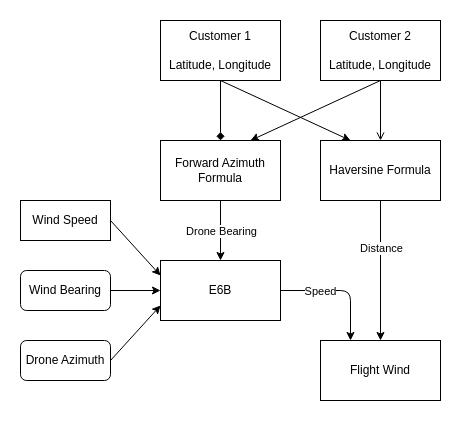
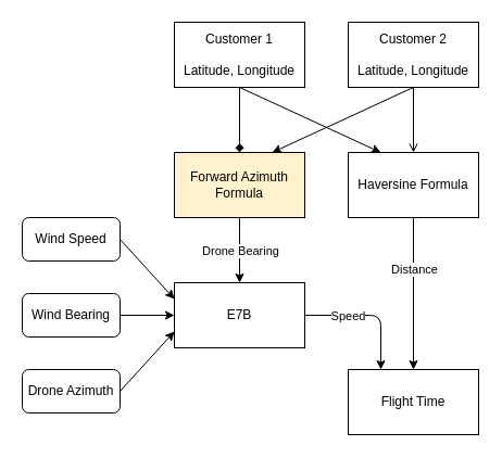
  <mxCell id="0" />
  <mxCell id="1" parent="0" />
  <mxCell id="2" value="Customer 2&lt;br&gt;&lt;br&gt;Latitude, Longitude" style="rounded=0;whiteSpace=wrap;html=1;" vertex="1" parent="1"><mxGeometry x="320" y="20" width="120" height="60" as="geometry" /></mxCell>
  <mxCell id="3" value="Customer 1&lt;br&gt;&lt;br&gt;Latitude, Longitude" style="rounded=0;whiteSpace=wrap;html=1;" vertex="1" parent="1"><mxGeometry x="160" y="20" width="120" height="60" as="geometry" /></mxCell>
  <mxCell id="4" value="Haversine Formula" style="rounded=0;whiteSpace=wrap;html=1;" vertex="1" parent="1"><mxGeometry x="320" y="140" width="120" height="60" as="geometry" /></mxCell>
- <mxCell id="5" value="Forward Azimuth Formula" style="rounded=0;whiteSpace=wrap;html=1;" vertex="1" parent="1"><mxGeometry x="160" y="140" width="120" height="60" as="geometry" /></mxCell>
- <mxCell id="6" value="E6B" style="rounded=0;whiteSpace=wrap;html=1;" vertex="1" parent="1"><mxGeometry x="160" y="260" width="120" height="60" as="geometry" /></mxCell>
- <mxCell id="7" value="Flight Wind" style="rounded=0;whiteSpace=wrap;html=1;" vertex="1" parent="1"><mxGeometry x="320" y="340" width="120" height="60" as="geometry" /></mxCell>
- <mxCell id="8" value="Wind Speed" style="whiteSpace=wrap;html=1;rounded=0;" vertex="1" parent="1"><mxGeometry x="20" y="200" width="90" height="40" as="geometry" /></mxCell>
+ <mxCell id="5" value="Forward Azimuth Formula" style="rounded=0;whiteSpace=wrap;html=1;fillColor=#fff2cc;" vertex="1" parent="1"><mxGeometry x="160" y="140" width="120" height="60" as="geometry" /></mxCell>
+ <mxCell id="6" value="E7B" style="rounded=0;whiteSpace=wrap;html=1;" vertex="1" parent="1"><mxGeometry x="160" y="260" width="120" height="60" as="geometry" /></mxCell>
+ <mxCell id="7" value="Flight Time" style="rounded=0;whiteSpace=wrap;html=1;" vertex="1" parent="1"><mxGeometry x="320" y="340" width="120" height="60" as="geometry" /></mxCell>
+ <mxCell id="8" value="Wind Speed" style="rounded=1;whiteSpace=wrap;html=1;" vertex="1" parent="1"><mxGeometry x="20" y="200" width="90" height="40" as="geometry" /></mxCell>
  <mxCell id="9" value="Drone Azimuth" style="rounded=1;whiteSpace=wrap;html=1;" vertex="1" parent="1"><mxGeometry x="20" y="340" width="90" height="40" as="geometry" /></mxCell>
  <mxCell id="10" value="Wind Bearing" style="rounded=1;whiteSpace=wrap;html=1;" vertex="1" parent="1"><mxGeometry x="20" y="270" width="90" height="40" as="geometry" /></mxCell>
  <mxCell id="11" value="" style="endArrow=open;html=1;exitX=0.5;exitY=1;exitDx=0;exitDy=0;entryX=0.5;entryY=0;entryDx=0;entryDy=0;" edge="1" parent="1" source="2" target="4"><mxGeometry width="50" height="50" relative="1" as="geometry"><mxPoint x="330" y="500" as="sourcePoint" /><mxPoint x="380" y="450" as="targetPoint" /></mxGeometry></mxCell>
  <mxCell id="12" value="" style="endArrow=diamond;html=1;exitX=0.5;exitY=1;exitDx=0;exitDy=0;entryX=0.5;entryY=0;entryDx=0;entryDy=0;" edge="1" parent="1" source="3" target="5"><mxGeometry width="50" height="50" relative="1" as="geometry"><mxPoint x="360" y="420" as="sourcePoint" /><mxPoint x="410" y="370" as="targetPoint" /></mxGeometry></mxCell>
  <mxCell id="13" value="" style="endArrow=classic;html=1;exitX=0.5;exitY=1;exitDx=0;exitDy=0;entryX=0.75;entryY=0;entryDx=0;entryDy=0;" edge="1" parent="1" source="2" target="5"><mxGeometry width="50" height="50" relative="1" as="geometry"><mxPoint x="360" y="420" as="sourcePoint" /><mxPoint x="410" y="370" as="targetPoint" /></mxGeometry></mxCell>
  <mxCell id="14" value="" style="endArrow=classic;html=1;exitX=0.5;exitY=1;exitDx=0;exitDy=0;entryX=0.25;entryY=0;entryDx=0;entryDy=0;" edge="1" parent="1" source="3" target="4"><mxGeometry width="50" height="50" relative="1" as="geometry"><mxPoint x="360" y="420" as="sourcePoint" /><mxPoint x="410" y="370" as="targetPoint" /></mxGeometry></mxCell>
  <mxCell id="15" value="" style="endArrow=classic;html=1;exitX=0.5;exitY=1;exitDx=0;exitDy=0;entryX=0.5;entryY=0;entryDx=0;entryDy=0;" edge="1" parent="1" source="5" target="6"><mxGeometry width="50" height="50" relative="1" as="geometry"><mxPoint x="360" y="420" as="sourcePoint" /><mxPoint x="410" y="370" as="targetPoint" /></mxGeometry></mxCell>
  <mxCell id="16" value="Drone Bearing" style="edgeLabel;html=1;align=center;verticalAlign=middle;resizable=0;points=[];" vertex="1" connectable="0" parent="15"><mxGeometry x="0.533" y="3" relative="1" as="geometry"><mxPoint x="-3" y="-15.88" as="offset" /></mxGeometry></mxCell>
  <mxCell id="17" value="" style="endArrow=classic;html=1;exitX=1;exitY=0.5;exitDx=0;exitDy=0;entryX=0;entryY=0.5;entryDx=0;entryDy=0;" edge="1" parent="1" source="10" target="6"><mxGeometry width="50" height="50" relative="1" as="geometry"><mxPoint x="360" y="420" as="sourcePoint" /><mxPoint x="410" y="370" as="targetPoint" /></mxGeometry></mxCell>
  <mxCell id="18" value="" style="endArrow=classic;html=1;exitX=1;exitY=0.5;exitDx=0;exitDy=0;entryX=0;entryY=0.25;entryDx=0;entryDy=0;" edge="1" parent="1" source="8" target="6"><mxGeometry width="50" height="50" relative="1" as="geometry"><mxPoint x="360" y="420" as="sourcePoint" /><mxPoint x="410" y="370" as="targetPoint" /></mxGeometry></mxCell>
  <mxCell id="19" value="" style="endArrow=classic;html=1;exitX=1;exitY=0.5;exitDx=0;exitDy=0;entryX=0;entryY=0.75;entryDx=0;entryDy=0;" edge="1" parent="1" source="9" target="6"><mxGeometry width="50" height="50" relative="1" as="geometry"><mxPoint x="360" y="420" as="sourcePoint" /><mxPoint x="410" y="370" as="targetPoint" /></mxGeometry></mxCell>
  <mxCell id="20" value="" style="endArrow=classic;html=1;exitX=0.5;exitY=1;exitDx=0;exitDy=0;entryX=0.5;entryY=0;entryDx=0;entryDy=0;" edge="1" parent="1" source="4" target="7"><mxGeometry width="50" height="50" relative="1" as="geometry"><mxPoint x="360" y="420" as="sourcePoint" /><mxPoint x="410" y="370" as="targetPoint" /></mxGeometry></mxCell>
  <mxCell id="21" value="Distance" style="edgeLabel;html=1;align=center;verticalAlign=middle;resizable=0;points=[];" vertex="1" connectable="0" parent="20"><mxGeometry x="-0.565" y="-2" relative="1" as="geometry"><mxPoint x="2" y="17.06" as="offset" /></mxGeometry></mxCell>
  <mxCell id="22" value="" style="endArrow=classic;html=1;exitX=1;exitY=0.5;exitDx=0;exitDy=0;entryX=0.25;entryY=0;entryDx=0;entryDy=0;" edge="1" parent="1" source="6" target="7"><mxGeometry width="50" height="50" relative="1" as="geometry"><mxPoint x="360" y="420" as="sourcePoint" /><mxPoint x="410" y="370" as="targetPoint" /><Array as="points"><mxPoint x="350" y="290" /></Array></mxGeometry></mxCell>
  <mxCell id="23" value="Speed" style="edgeLabel;html=1;align=center;verticalAlign=middle;resizable=0;points=[];" vertex="1" connectable="0" parent="22"><mxGeometry x="-0.551" y="-1" relative="1" as="geometry"><mxPoint x="12.94" y="-1" as="offset" /></mxGeometry></mxCell>
